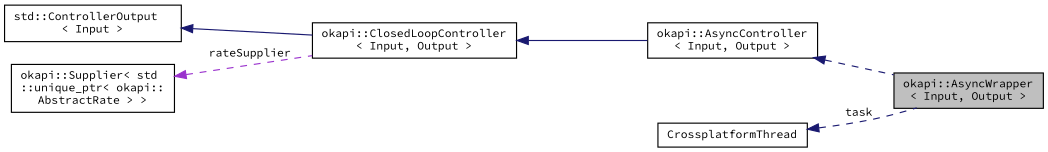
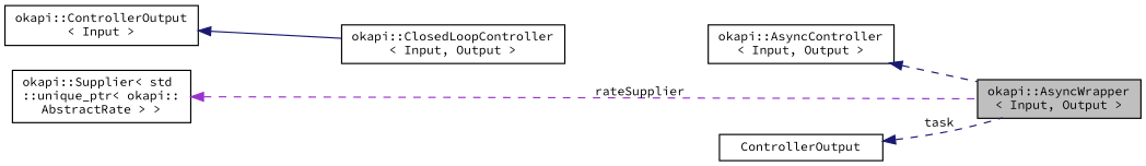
  digraph {
    fontname="Source Code Pro"
    rankdir=LR
    node [color=black fillcolor=white fontname="Source Code Pro" fontsize=10 shape=record style=filled]
    edge [color=midnightblue dir=back fontname="Source Code Pro" fontsize=10 labelfontname=Helvetica labelfontsize=10 style=dashed]
    n1 [fillcolor=grey75 fontcolor=black height=0.2 label="okapi::AsyncWrapper\l\< Input, Output \>" width=0.4]
    n2 [height=0.2 label="okapi::AsyncController\l\< Input, Output \>" width=0.4]
    n3 [height=0.2 label="okapi::ClosedLoopController\l\< Input, Output \>" width=0.4]
-   n4 [height=0.2 label="std::ControllerOutput\l\< Input \>" width=0.4]
-   n5 [height=0.2 label=CrossplatformThread width=0.4]
+   n4 [height=0.2 label="okapi::ControllerOutput\l\< Input \>" width=0.4]
+   n5 [height=0.2 label=ControllerOutput width=0.4]
    n6 [height=0.2 label="okapi::Supplier\< std\l::unique_ptr\< okapi::\lAbstractRate \> \>" width=0.4]
    n2 -> n1
-   n3 -> n2 [style=solid]
    n4 -> n3 [style=solid]
    n5 -> n1 [label=" task"]
-   n6 -> n3 [color=darkorchid3 label=" rateSupplier"]
+   n6 -> n1 [color=darkorchid3 label=" rateSupplier"]
  }
